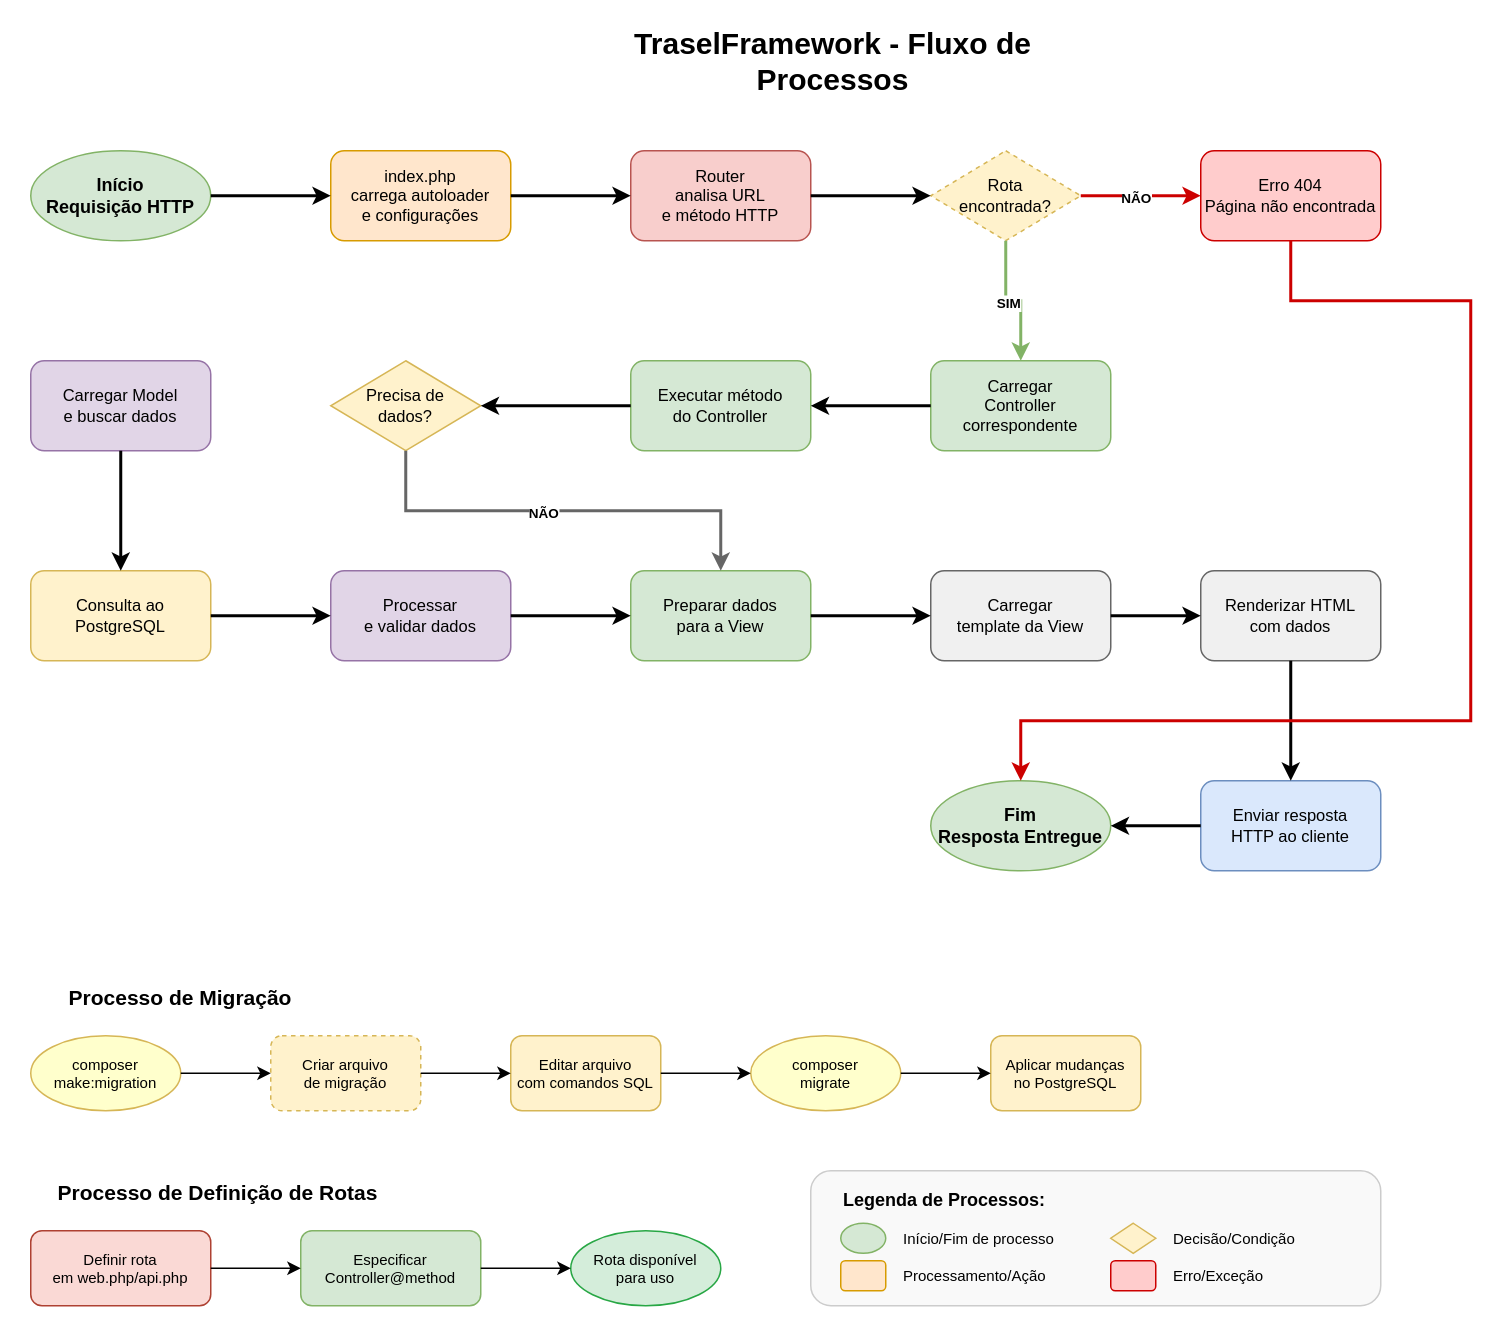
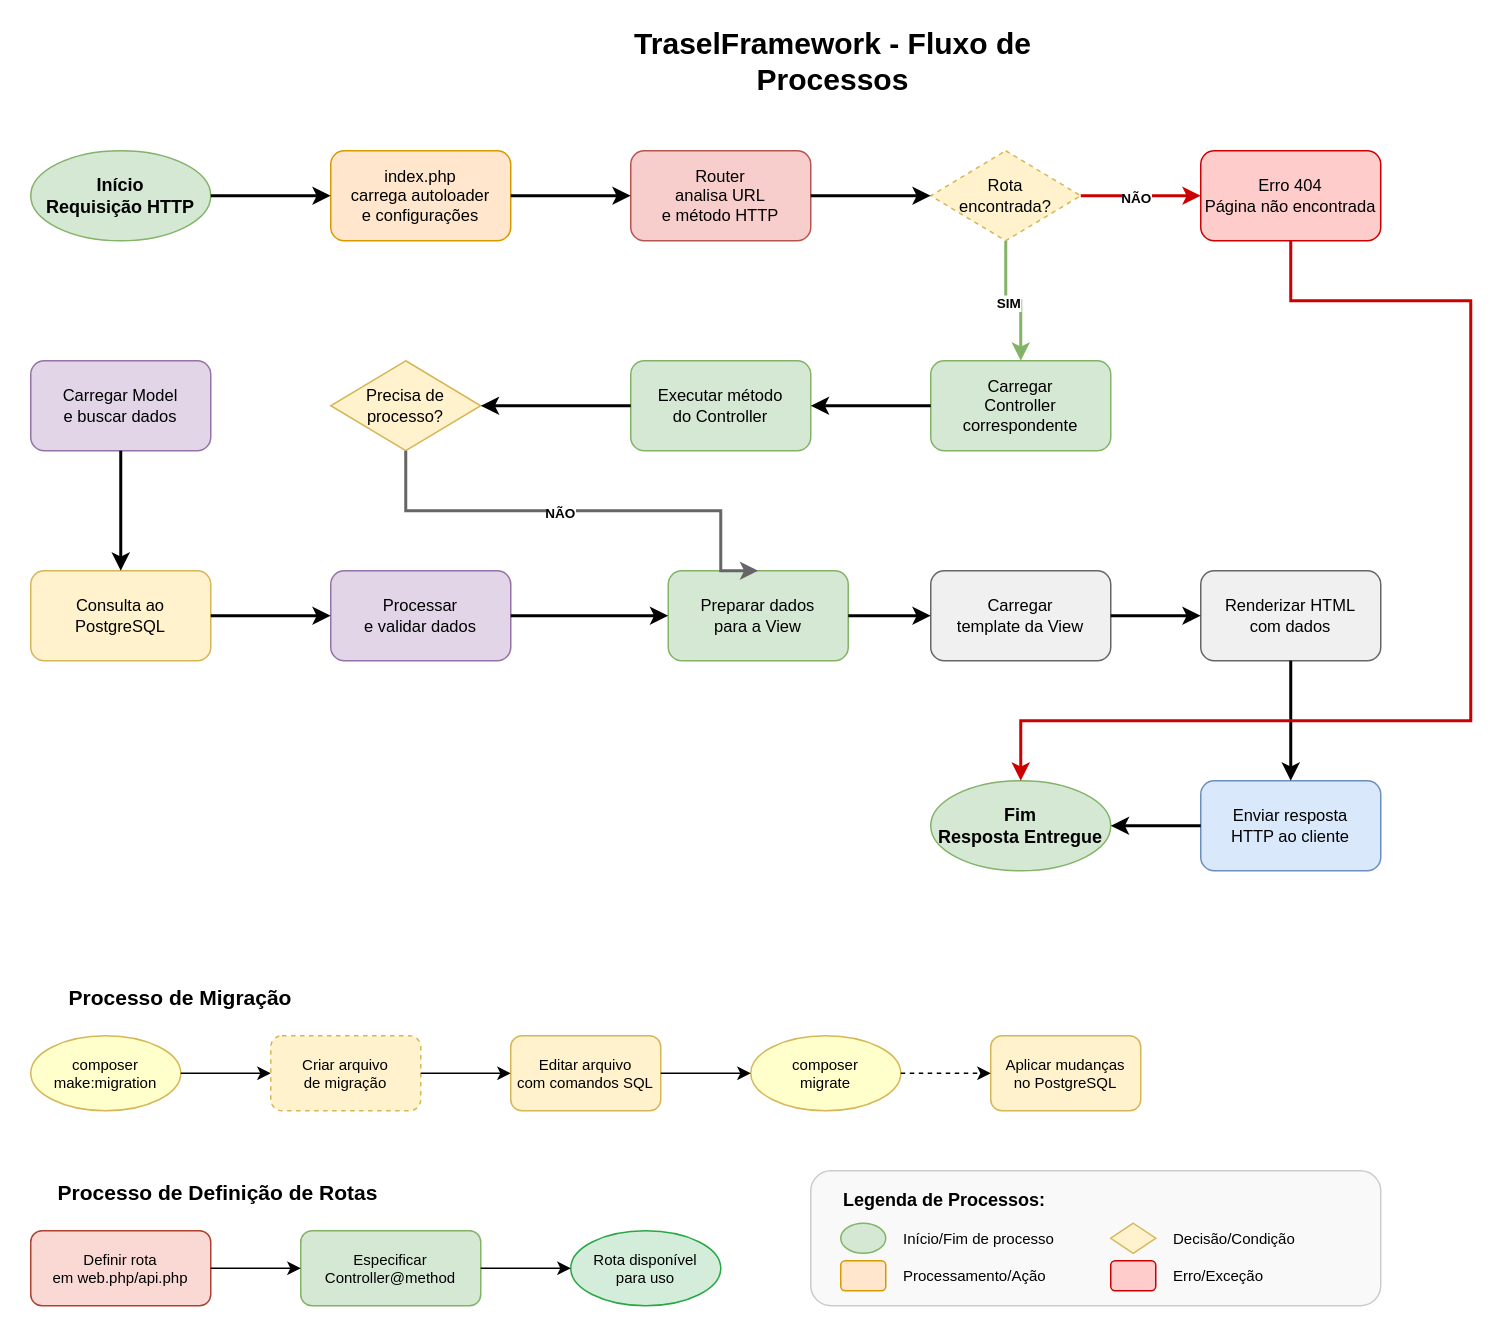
  <mxCell id="0" />
  <mxCell id="1" parent="0" />
  <mxCell id="2" value="TraselFramework - Fluxo de Processos" style="text;html=1;strokeColor=none;fillColor=none;align=center;verticalAlign=middle;whiteSpace=wrap;rounded=0;fontSize=20;fontStyle=1;" vertex="1" parent="1"><mxGeometry x="380" y="20" width="350" height="40" as="geometry" /></mxCell>
  <mxCell id="3" value="Início&#10;Requisição HTTP" style="ellipse;whiteSpace=wrap;html=1;fillColor=#d5e8d4;strokeColor=#82b366;fontSize=12;fontStyle=1;" vertex="1" parent="1"><mxGeometry x="20" y="100" width="120" height="60" as="geometry" /></mxCell>
  <mxCell id="4" value="index.php&#10;carrega autoloader&#10;e configurações" style="rounded=1;whiteSpace=wrap;html=1;fillColor=#ffe6cc;strokeColor=#d79b00;fontSize=11;" vertex="1" parent="1"><mxGeometry x="220" y="100" width="120" height="60" as="geometry" /></mxCell>
  <mxCell id="5" value="Router&#10;analisa URL&#10;e método HTTP" style="rounded=1;whiteSpace=wrap;html=1;fillColor=#f8cecc;strokeColor=#b85450;fontSize=11;" vertex="1" parent="1"><mxGeometry x="420" y="100" width="120" height="60" as="geometry" /></mxCell>
  <mxCell id="6" value="Rota&#10;encontrada?" style="rhombus;whiteSpace=wrap;html=1;fillColor=#fff2cc;strokeColor=#d6b656;fontSize=11;dashed=1;" vertex="1" parent="1"><mxGeometry x="620" y="100" width="100" height="60" as="geometry" /></mxCell>
  <mxCell id="7" value="Erro 404&#10;Página não encontrada" style="rounded=1;whiteSpace=wrap;html=1;fillColor=#ffcccc;strokeColor=#cc0000;fontSize=11;" vertex="1" parent="1"><mxGeometry x="800" y="100" width="120" height="60" as="geometry" /></mxCell>
  <mxCell id="8" value="Carregar&#10;Controller&#10;correspondente" style="rounded=1;whiteSpace=wrap;html=1;fillColor=#d5e8d4;strokeColor=#82b366;fontSize=11;" vertex="1" parent="1"><mxGeometry x="620" y="240" width="120" height="60" as="geometry" /></mxCell>
  <mxCell id="9" value="Executar método&#10;do Controller" style="rounded=1;whiteSpace=wrap;html=1;fillColor=#d5e8d4;strokeColor=#82b366;fontSize=11;" vertex="1" parent="1"><mxGeometry x="420" y="240" width="120" height="60" as="geometry" /></mxCell>
- <mxCell id="10" value="Precisa de&#10;dados?" style="rhombus;whiteSpace=wrap;html=1;fillColor=#fff2cc;strokeColor=#d6b656;fontSize=11;" vertex="1" parent="1"><mxGeometry x="220" y="240" width="100" height="60" as="geometry" /></mxCell>
+ <mxCell id="10" value="Precisa de&#10;processo?" style="rhombus;whiteSpace=wrap;html=1;fillColor=#fff2cc;strokeColor=#d6b656;fontSize=11;" vertex="1" parent="1"><mxGeometry x="220" y="240" width="100" height="60" as="geometry" /></mxCell>
  <mxCell id="11" value="Carregar Model&#10;e buscar dados" style="rounded=1;whiteSpace=wrap;html=1;fillColor=#e1d5e7;strokeColor=#9673a6;fontSize=11;" vertex="1" parent="1"><mxGeometry x="20" y="240" width="120" height="60" as="geometry" /></mxCell>
  <mxCell id="12" value="Consulta ao&#10;PostgreSQL" style="rounded=1;whiteSpace=wrap;html=1;fillColor=#fff2cc;strokeColor=#d6b656;fontSize=11;" vertex="1" parent="1"><mxGeometry x="20" y="380" width="120" height="60" as="geometry" /></mxCell>
  <mxCell id="13" value="Processar&#10;e validar dados" style="rounded=1;whiteSpace=wrap;html=1;fillColor=#e1d5e7;strokeColor=#9673a6;fontSize=11;" vertex="1" parent="1"><mxGeometry x="220" y="380" width="120" height="60" as="geometry" /></mxCell>
- <mxCell id="14" value="Preparar dados&#10;para a View" style="rounded=1;whiteSpace=wrap;html=1;fillColor=#d5e8d4;strokeColor=#82b366;fontSize=11;" vertex="1" parent="1"><mxGeometry x="420" y="380" width="120" height="60" as="geometry" /></mxCell>
+ <mxCell id="14" value="Preparar dados&#10;para a View" style="rounded=1;whiteSpace=wrap;html=1;fillColor=#d5e8d4;strokeColor=#82b366;fontSize=11;" vertex="1" parent="1"><mxGeometry x="445" y="380" width="120" height="60" as="geometry" /></mxCell>
  <mxCell id="15" value="Carregar&#10;template da View" style="rounded=1;whiteSpace=wrap;html=1;fillColor=#f0f0f0;strokeColor=#666666;fontSize=11;" vertex="1" parent="1"><mxGeometry x="620" y="380" width="120" height="60" as="geometry" /></mxCell>
  <mxCell id="16" value="Renderizar HTML&#10;com dados" style="rounded=1;whiteSpace=wrap;html=1;fillColor=#f0f0f0;strokeColor=#666666;fontSize=11;" vertex="1" parent="1"><mxGeometry x="800" y="380" width="120" height="60" as="geometry" /></mxCell>
  <mxCell id="17" value="Enviar resposta&#10;HTTP ao cliente" style="rounded=1;whiteSpace=wrap;html=1;fillColor=#dae8fc;strokeColor=#6c8ebf;fontSize=11;" vertex="1" parent="1"><mxGeometry x="800" y="520" width="120" height="60" as="geometry" /></mxCell>
  <mxCell id="18" value="Fim&#10;Resposta Entregue" style="ellipse;whiteSpace=wrap;html=1;fillColor=#d5e8d4;strokeColor=#82b366;fontSize=12;fontStyle=1;" vertex="1" parent="1"><mxGeometry x="620" y="520" width="120" height="60" as="geometry" /></mxCell>
  <mxCell id="19" style="edgeStyle=orthogonalEdgeStyle;rounded=0;orthogonalLoop=1;jettySize=auto;html=1;entryX=0;entryY=0.5;entryDx=0;entryDy=0;strokeWidth=2;" edge="1" parent="1" source="3" target="4"><mxGeometry relative="1" as="geometry" /></mxCell>
  <mxCell id="20" style="edgeStyle=orthogonalEdgeStyle;rounded=0;orthogonalLoop=1;jettySize=auto;html=1;entryX=0;entryY=0.5;entryDx=0;entryDy=0;strokeWidth=2;" edge="1" parent="1" source="4" target="5"><mxGeometry relative="1" as="geometry" /></mxCell>
  <mxCell id="21" style="edgeStyle=orthogonalEdgeStyle;rounded=0;orthogonalLoop=1;jettySize=auto;html=1;entryX=0;entryY=0.5;entryDx=0;entryDy=0;strokeWidth=2;" edge="1" parent="1" source="5" target="6"><mxGeometry relative="1" as="geometry" /></mxCell>
  <mxCell id="22" style="edgeStyle=orthogonalEdgeStyle;rounded=0;orthogonalLoop=1;jettySize=auto;html=1;entryX=0;entryY=0.5;entryDx=0;entryDy=0;strokeWidth=2;strokeColor=#cc0000;" edge="1" parent="1" source="6" target="7"><mxGeometry relative="1" as="geometry" /></mxCell>
  <mxCell id="23" value="NÃO" style="edgeLabel;html=1;align=center;verticalAlign=middle;resizable=0;points=[];fontSize=9;fontStyle=1;color=#cc0000;" vertex="1" connectable="0" parent="22"><mxGeometry x="-0.1" y="-1" relative="1" as="geometry"><mxPoint as="offset" /></mxGeometry></mxCell>
  <mxCell id="24" style="edgeStyle=orthogonalEdgeStyle;rounded=0;orthogonalLoop=1;jettySize=auto;html=1;entryX=0.5;entryY=0;entryDx=0;entryDy=0;strokeWidth=2;strokeColor=#82b366;" edge="1" parent="1" source="6" target="8"><mxGeometry relative="1" as="geometry" /></mxCell>
  <mxCell id="25" value="SIM" style="edgeLabel;html=1;align=center;verticalAlign=middle;resizable=0;points=[];fontSize=9;fontStyle=1;color=#82b366;" vertex="1" connectable="0" parent="24"><mxGeometry x="-0.1" y="-1" relative="1" as="geometry"><mxPoint as="offset" /></mxGeometry></mxCell>
  <mxCell id="26" style="edgeStyle=orthogonalEdgeStyle;rounded=0;orthogonalLoop=1;jettySize=auto;html=1;entryX=1;entryY=0.5;entryDx=0;entryDy=0;strokeWidth=2;" edge="1" parent="1" source="8" target="9"><mxGeometry relative="1" as="geometry" /></mxCell>
  <mxCell id="27" style="edgeStyle=orthogonalEdgeStyle;rounded=0;orthogonalLoop=1;jettySize=auto;html=1;entryX=1;entryY=0.5;entryDx=0;entryDy=0;strokeWidth=2;" edge="1" parent="1" source="9" target="10"><mxGeometry relative="1" as="geometry" /></mxCell>
  <mxCell id="28" style="edgeStyle=orthogonalEdgeStyle;rounded=0;orthogonalLoop=1;jettySize=auto;html=1;entryX=0.5;entryY=0;entryDx=0;entryDy=0;strokeWidth=2;" edge="1" parent="1" source="11" target="12"><mxGeometry relative="1" as="geometry" /></mxCell>
  <mxCell id="29" style="edgeStyle=orthogonalEdgeStyle;rounded=0;orthogonalLoop=1;jettySize=auto;html=1;entryX=0;entryY=0.5;entryDx=0;entryDy=0;strokeWidth=2;" edge="1" parent="1" source="12" target="13"><mxGeometry relative="1" as="geometry" /></mxCell>
  <mxCell id="30" style="edgeStyle=orthogonalEdgeStyle;rounded=0;orthogonalLoop=1;jettySize=auto;html=1;entryX=0;entryY=0.5;entryDx=0;entryDy=0;strokeWidth=2;" edge="1" parent="1" source="13" target="14"><mxGeometry relative="1" as="geometry" /></mxCell>
  <mxCell id="31" style="edgeStyle=orthogonalEdgeStyle;rounded=0;orthogonalLoop=1;jettySize=auto;html=1;entryX=0.5;entryY=0;entryDx=0;entryDy=0;strokeWidth=2;strokeColor=#666666;" edge="1" parent="1" source="10" target="14"><mxGeometry relative="1" as="geometry"><Array as="points"><mxPoint x="270" y="340" /><mxPoint x="480" y="340" /></Array></mxGeometry></mxCell>
  <mxCell id="32" value="NÃO" style="edgeLabel;html=1;align=center;verticalAlign=middle;resizable=0;points=[];fontSize=9;fontStyle=1;color=#666666;" vertex="1" connectable="0" parent="31"><mxGeometry x="-0.1" y="-1" relative="1" as="geometry"><mxPoint as="offset" /></mxGeometry></mxCell>
  <mxCell id="33" style="edgeStyle=orthogonalEdgeStyle;rounded=0;orthogonalLoop=1;jettySize=auto;html=1;entryX=0;entryY=0.5;entryDx=0;entryDy=0;strokeWidth=2;" edge="1" parent="1" source="14" target="15"><mxGeometry relative="1" as="geometry" /></mxCell>
  <mxCell id="34" style="edgeStyle=orthogonalEdgeStyle;rounded=0;orthogonalLoop=1;jettySize=auto;html=1;entryX=0;entryY=0.5;entryDx=0;entryDy=0;strokeWidth=2;" edge="1" parent="1" source="15" target="16"><mxGeometry relative="1" as="geometry" /></mxCell>
  <mxCell id="35" style="edgeStyle=orthogonalEdgeStyle;rounded=0;orthogonalLoop=1;jettySize=auto;html=1;entryX=0.5;entryY=0;entryDx=0;entryDy=0;strokeWidth=2;" edge="1" parent="1" source="16" target="17"><mxGeometry relative="1" as="geometry" /></mxCell>
  <mxCell id="36" style="edgeStyle=orthogonalEdgeStyle;rounded=0;orthogonalLoop=1;jettySize=auto;html=1;entryX=1;entryY=0.5;entryDx=0;entryDy=0;strokeWidth=2;" edge="1" parent="1" source="17" target="18"><mxGeometry relative="1" as="geometry" /></mxCell>
  <mxCell id="37" style="edgeStyle=orthogonalEdgeStyle;rounded=0;orthogonalLoop=1;jettySize=auto;html=1;entryX=0.5;entryY=0;entryDx=0;entryDy=0;strokeWidth=2;strokeColor=#cc0000;" edge="1" parent="1" source="7" target="18"><mxGeometry relative="1" as="geometry"><Array as="points"><mxPoint x="860" y="200" /><mxPoint x="980" y="200" /><mxPoint x="980" y="480" /><mxPoint x="680" y="480" /></Array></mxGeometry></mxCell>
  <mxCell id="38" value="Processo de Migração" style="text;html=1;strokeColor=none;fillColor=none;align=center;verticalAlign=middle;whiteSpace=wrap;rounded=0;fontSize=14;fontStyle=1;" vertex="1" parent="1"><mxGeometry x="20" y="650" width="200" height="30" as="geometry" /></mxCell>
  <mxCell id="39" value="composer&#10;make:migration" style="ellipse;whiteSpace=wrap;html=1;fillColor=#ffffcc;strokeColor=#d6b656;fontSize=10;" vertex="1" parent="1"><mxGeometry x="20" y="690" width="100" height="50" as="geometry" /></mxCell>
  <mxCell id="40" value="Criar arquivo&#10;de migração" style="rounded=1;whiteSpace=wrap;html=1;fillColor=#fff2cc;strokeColor=#d6b656;fontSize=10;dashed=1;" vertex="1" parent="1"><mxGeometry x="180" y="690" width="100" height="50" as="geometry" /></mxCell>
  <mxCell id="41" value="Editar arquivo&#10;com comandos SQL" style="rounded=1;whiteSpace=wrap;html=1;fillColor=#fff2cc;strokeColor=#d6b656;fontSize=10;" vertex="1" parent="1"><mxGeometry x="340" y="690" width="100" height="50" as="geometry" /></mxCell>
  <mxCell id="42" value="composer&#10;migrate" style="ellipse;whiteSpace=wrap;html=1;fillColor=#ffffcc;strokeColor=#d6b656;fontSize=10;" vertex="1" parent="1"><mxGeometry x="500" y="690" width="100" height="50" as="geometry" /></mxCell>
  <mxCell id="43" value="Aplicar mudanças&#10;no PostgreSQL" style="rounded=1;whiteSpace=wrap;html=1;fillColor=#fff2cc;strokeColor=#d6b656;fontSize=10;" vertex="1" parent="1"><mxGeometry x="660" y="690" width="100" height="50" as="geometry" /></mxCell>
  <mxCell id="44" style="edgeStyle=orthogonalEdgeStyle;rounded=0;orthogonalLoop=1;jettySize=auto;html=1;entryX=0;entryY=0.5;entryDx=0;entryDy=0;strokeWidth=1;" edge="1" parent="1" source="39" target="40"><mxGeometry relative="1" as="geometry" /></mxCell>
  <mxCell id="45" style="edgeStyle=orthogonalEdgeStyle;rounded=0;orthogonalLoop=1;jettySize=auto;html=1;entryX=0;entryY=0.5;entryDx=0;entryDy=0;strokeWidth=1;" edge="1" parent="1" source="40" target="41"><mxGeometry relative="1" as="geometry" /></mxCell>
  <mxCell id="46" style="edgeStyle=orthogonalEdgeStyle;rounded=0;orthogonalLoop=1;jettySize=auto;html=1;entryX=0;entryY=0.5;entryDx=0;entryDy=0;strokeWidth=1;" edge="1" parent="1" source="41" target="42"><mxGeometry relative="1" as="geometry" /></mxCell>
- <mxCell id="47" style="edgeStyle=orthogonalEdgeStyle;rounded=0;orthogonalLoop=1;jettySize=auto;html=1;entryX=0;entryY=0.5;entryDx=0;entryDy=0;strokeWidth=1;" edge="1" parent="1" source="42" target="43"><mxGeometry relative="1" as="geometry" /></mxCell>
+ <mxCell id="47" style="edgeStyle=orthogonalEdgeStyle;rounded=0;orthogonalLoop=1;jettySize=auto;html=1;entryX=0;entryY=0.5;entryDx=0;entryDy=0;strokeWidth=1;dashed=1;" edge="1" parent="1" source="42" target="43"><mxGeometry relative="1" as="geometry" /></mxCell>
  <mxCell id="48" value="Processo de Definição de Rotas" style="text;html=1;strokeColor=none;fillColor=none;align=center;verticalAlign=middle;whiteSpace=wrap;rounded=0;fontSize=14;fontStyle=1;" vertex="1" parent="1"><mxGeometry x="20" y="780" width="250" height="30" as="geometry" /></mxCell>
  <mxCell id="49" value="Definir rota&#10;em web.php/api.php" style="rounded=1;whiteSpace=wrap;html=1;fillColor=#fad9d5;strokeColor=#ae4132;fontSize=10;" vertex="1" parent="1"><mxGeometry x="20" y="820" width="120" height="50" as="geometry" /></mxCell>
  <mxCell id="50" value="Especificar&#10;Controller@method" style="rounded=1;whiteSpace=wrap;html=1;fillColor=#d5e8d4;strokeColor=#82b366;fontSize=10;" vertex="1" parent="1"><mxGeometry x="200" y="820" width="120" height="50" as="geometry" /></mxCell>
  <mxCell id="51" value="Rota disponível&#10;para uso" style="ellipse;whiteSpace=wrap;html=1;fillColor=#d4edda;strokeColor=#28a745;fontSize=10;" vertex="1" parent="1"><mxGeometry x="380" y="820" width="100" height="50" as="geometry" /></mxCell>
  <mxCell id="52" style="edgeStyle=orthogonalEdgeStyle;rounded=0;orthogonalLoop=1;jettySize=auto;html=1;entryX=0;entryY=0.5;entryDx=0;entryDy=0;strokeWidth=1;" edge="1" parent="1" source="49" target="50"><mxGeometry relative="1" as="geometry" /></mxCell>
  <mxCell id="53" style="edgeStyle=orthogonalEdgeStyle;rounded=0;orthogonalLoop=1;jettySize=auto;html=1;entryX=0;entryY=0.5;entryDx=0;entryDy=0;strokeWidth=1;" edge="1" parent="1" source="50" target="51"><mxGeometry relative="1" as="geometry" /></mxCell>
  <mxCell id="54" value="" style="rounded=1;whiteSpace=wrap;html=1;fillColor=#f9f9f9;strokeColor=#cccccc;" vertex="1" parent="1"><mxGeometry x="540" y="780" width="380" height="90" as="geometry" /></mxCell>
  <mxCell id="55" value="Legenda de Processos:" style="text;html=1;strokeColor=none;fillColor=none;align=left;verticalAlign=middle;whiteSpace=wrap;rounded=0;fontSize=12;fontStyle=1;" vertex="1" parent="1"><mxGeometry x="560" y="790" width="150" height="20" as="geometry" /></mxCell>
  <mxCell id="56" value="" style="ellipse;whiteSpace=wrap;html=1;fillColor=#d5e8d4;strokeColor=#82b366;" vertex="1" parent="1"><mxGeometry x="560" y="815" width="30" height="20" as="geometry" /></mxCell>
  <mxCell id="57" value="Início/Fim de processo" style="text;html=1;strokeColor=none;fillColor=none;align=left;verticalAlign=middle;whiteSpace=wrap;rounded=0;fontSize=10;" vertex="1" parent="1"><mxGeometry x="600" y="815" width="120" height="20" as="geometry" /></mxCell>
  <mxCell id="58" value="" style="rounded=1;whiteSpace=wrap;html=1;fillColor=#ffe6cc;strokeColor=#d79b00;" vertex="1" parent="1"><mxGeometry x="560" y="840" width="30" height="20" as="geometry" /></mxCell>
  <mxCell id="59" value="Processamento/Ação" style="text;html=1;strokeColor=none;fillColor=none;align=left;verticalAlign=middle;whiteSpace=wrap;rounded=0;fontSize=10;" vertex="1" parent="1"><mxGeometry x="600" y="840" width="120" height="20" as="geometry" /></mxCell>
  <mxCell id="60" value="" style="rhombus;whiteSpace=wrap;html=1;fillColor=#fff2cc;strokeColor=#d6b656;" vertex="1" parent="1"><mxGeometry x="740" y="815" width="30" height="20" as="geometry" /></mxCell>
  <mxCell id="61" value="Decisão/Condição" style="text;html=1;strokeColor=none;fillColor=none;align=left;verticalAlign=middle;whiteSpace=wrap;rounded=0;fontSize=10;" vertex="1" parent="1"><mxGeometry x="780" y="815" width="120" height="20" as="geometry" /></mxCell>
  <mxCell id="62" value="" style="rounded=1;whiteSpace=wrap;html=1;fillColor=#ffcccc;strokeColor=#cc0000;" vertex="1" parent="1"><mxGeometry x="740" y="840" width="30" height="20" as="geometry" /></mxCell>
  <mxCell id="63" value="Erro/Exceção" style="text;html=1;strokeColor=none;fillColor=none;align=left;verticalAlign=middle;whiteSpace=wrap;rounded=0;fontSize=10;" vertex="1" parent="1"><mxGeometry x="780" y="840" width="120" height="20" as="geometry" /></mxCell>
